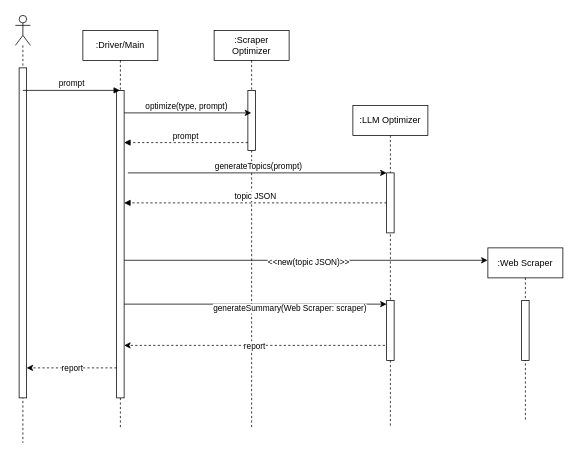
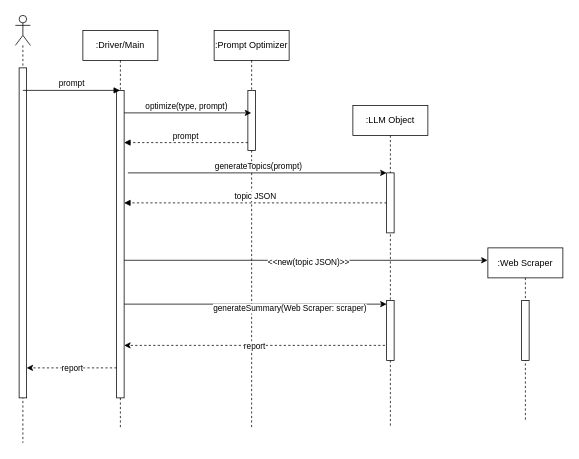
  <mxCell id="0" />
  <mxCell id="1" parent="0" />
- <mxCell id="2" value=":LLM Optimizer" style="shape=umlLifeline;perimeter=lifelinePerimeter;whiteSpace=wrap;html=1;container=1;dropTarget=0;collapsible=0;recursiveResize=0;outlineConnect=0;portConstraint=eastwest;newEdgeStyle={&quot;curved&quot;:0,&quot;rounded&quot;:0};" vertex="1" parent="1"><mxGeometry x="470" y="140" width="100" height="430" as="geometry" /></mxCell>
+ <mxCell id="2" value=":LLM Object" style="shape=umlLifeline;perimeter=lifelinePerimeter;whiteSpace=wrap;html=1;container=1;dropTarget=0;collapsible=0;recursiveResize=0;outlineConnect=0;portConstraint=eastwest;newEdgeStyle={&quot;curved&quot;:0,&quot;rounded&quot;:0};" vertex="1" parent="1"><mxGeometry x="470" y="140" width="100" height="430" as="geometry" /></mxCell>
  <mxCell id="3" value="" style="html=1;points=[[0,0,0,0,5],[0,1,0,0,-5],[1,0,0,0,5],[1,1,0,0,-5]];perimeter=orthogonalPerimeter;outlineConnect=0;targetShapes=umlLifeline;portConstraint=eastwest;newEdgeStyle={&quot;curved&quot;:0,&quot;rounded&quot;:0};" vertex="1" parent="2"><mxGeometry x="45" y="90" width="10" height="80" as="geometry" /></mxCell>
  <mxCell id="4" value="" style="html=1;points=[[0,0,0,0,5],[0,1,0,0,-5],[1,0,0,0,5],[1,1,0,0,-5]];perimeter=orthogonalPerimeter;outlineConnect=0;targetShapes=umlLifeline;portConstraint=eastwest;newEdgeStyle={&quot;curved&quot;:0,&quot;rounded&quot;:0};" vertex="1" parent="2"><mxGeometry x="45" y="260" width="10" height="80" as="geometry" /></mxCell>
  <mxCell id="5" value=":Web Scraper" style="shape=umlLifeline;perimeter=lifelinePerimeter;whiteSpace=wrap;html=1;container=1;dropTarget=0;collapsible=0;recursiveResize=0;outlineConnect=0;portConstraint=eastwest;newEdgeStyle={&quot;curved&quot;:0,&quot;rounded&quot;:0};" vertex="1" parent="1"><mxGeometry x="650" y="330" width="100" height="230" as="geometry" /></mxCell>
  <mxCell id="6" value="" style="html=1;points=[[0,0,0,0,5],[0,1,0,0,-5],[1,0,0,0,5],[1,1,0,0,-5]];perimeter=orthogonalPerimeter;outlineConnect=0;targetShapes=umlLifeline;portConstraint=eastwest;newEdgeStyle={&quot;curved&quot;:0,&quot;rounded&quot;:0};" vertex="1" parent="5"><mxGeometry x="45" y="70" width="10" height="80" as="geometry" /></mxCell>
  <mxCell id="7" value="" style="shape=umlLifeline;perimeter=lifelinePerimeter;whiteSpace=wrap;html=1;container=1;dropTarget=0;collapsible=0;recursiveResize=0;outlineConnect=0;portConstraint=eastwest;newEdgeStyle={&quot;curved&quot;:0,&quot;rounded&quot;:0};participant=umlActor;" vertex="1" parent="1"><mxGeometry x="20" y="20" width="20" height="570" as="geometry" /></mxCell>
  <mxCell id="8" value="" style="html=1;points=[[0,0,0,0,5],[0,1,0,0,-5],[1,0,0,0,5],[1,1,0,0,-5]];perimeter=orthogonalPerimeter;outlineConnect=0;targetShapes=umlLifeline;portConstraint=eastwest;newEdgeStyle={&quot;curved&quot;:0,&quot;rounded&quot;:0};" vertex="1" parent="7"><mxGeometry x="5" y="70" width="10" height="440" as="geometry" /></mxCell>
- <mxCell id="9" value=":Scraper Optimizer" style="shape=umlLifeline;perimeter=lifelinePerimeter;whiteSpace=wrap;html=1;container=1;dropTarget=0;collapsible=0;recursiveResize=0;outlineConnect=0;portConstraint=eastwest;newEdgeStyle={&quot;curved&quot;:0,&quot;rounded&quot;:0};" vertex="1" parent="1"><mxGeometry x="285" y="40" width="100" height="530" as="geometry" /></mxCell>
+ <mxCell id="9" value=":Prompt Optimizer" style="shape=umlLifeline;perimeter=lifelinePerimeter;whiteSpace=wrap;html=1;container=1;dropTarget=0;collapsible=0;recursiveResize=0;outlineConnect=0;portConstraint=eastwest;newEdgeStyle={&quot;curved&quot;:0,&quot;rounded&quot;:0};" vertex="1" parent="1"><mxGeometry x="285" y="40" width="100" height="530" as="geometry" /></mxCell>
  <mxCell id="10" value="" style="html=1;points=[[0,0,0,0,5],[0,1,0,0,-5],[1,0,0,0,5],[1,1,0,0,-5]];perimeter=orthogonalPerimeter;outlineConnect=0;targetShapes=umlLifeline;portConstraint=eastwest;newEdgeStyle={&quot;curved&quot;:0,&quot;rounded&quot;:0};" vertex="1" parent="9"><mxGeometry x="45" y="80" width="10" height="80" as="geometry" /></mxCell>
  <mxCell id="11" value="" style="endArrow=classic;html=1;rounded=0;" edge="1" parent="1"><mxGeometry relative="1" as="geometry"><mxPoint x="160.024" y="150" as="sourcePoint" /><mxPoint x="334.5" y="150" as="targetPoint" /></mxGeometry></mxCell>
  <mxCell id="12" value="optimize(type, prompt)" style="edgeLabel;resizable=0;html=1;;align=center;verticalAlign=middle;" connectable="0" vertex="1" parent="11"><mxGeometry relative="1" as="geometry"><mxPoint y="-10" as="offset" /></mxGeometry></mxCell>
  <mxCell id="13" value="prompt" style="html=1;verticalAlign=bottom;endArrow=block;curved=0;rounded=0;dashed=1;" edge="1" parent="1" target="15"><mxGeometry width="80" relative="1" as="geometry"><mxPoint x="330" y="189.63" as="sourcePoint" /><mxPoint x="180" y="190" as="targetPoint" /></mxGeometry></mxCell>
  <mxCell id="14" value=":Driver/Main" style="shape=umlLifeline;perimeter=lifelinePerimeter;whiteSpace=wrap;html=1;container=1;dropTarget=0;collapsible=0;recursiveResize=0;outlineConnect=0;portConstraint=eastwest;newEdgeStyle={&quot;curved&quot;:0,&quot;rounded&quot;:0};" vertex="1" parent="1"><mxGeometry x="110" y="40" width="100" height="530" as="geometry" /></mxCell>
  <mxCell id="15" value="" style="html=1;points=[[0,0,0,0,5],[0,1,0,0,-5],[1,0,0,0,5],[1,1,0,0,-5]];perimeter=orthogonalPerimeter;outlineConnect=0;targetShapes=umlLifeline;portConstraint=eastwest;newEdgeStyle={&quot;curved&quot;:0,&quot;rounded&quot;:0};" vertex="1" parent="14"><mxGeometry x="45" y="80" width="10" height="410" as="geometry" /></mxCell>
  <mxCell id="16" value="prompt" style="html=1;verticalAlign=bottom;endArrow=block;curved=0;rounded=0;" edge="1" parent="1" target="14"><mxGeometry width="80" relative="1" as="geometry"><mxPoint x="30" y="120" as="sourcePoint" /><mxPoint x="110" y="120" as="targetPoint" /></mxGeometry></mxCell>
  <mxCell id="17" value="" style="endArrow=classic;html=1;rounded=0;" edge="1" parent="1" target="3"><mxGeometry relative="1" as="geometry"><mxPoint x="170" y="230" as="sourcePoint" /><mxPoint x="524.5" y="230" as="targetPoint" /></mxGeometry></mxCell>
  <mxCell id="18" value="generateTopics(prompt)" style="edgeLabel;resizable=0;html=1;;align=center;verticalAlign=middle;" connectable="0" vertex="1" parent="17"><mxGeometry relative="1" as="geometry"><mxPoint y="-10" as="offset" /></mxGeometry></mxCell>
  <mxCell id="19" value="topic JSON" style="html=1;verticalAlign=bottom;endArrow=block;curved=0;rounded=0;dashed=1;" edge="1" parent="1" target="15"><mxGeometry width="80" relative="1" as="geometry"><mxPoint x="515" y="270" as="sourcePoint" /><mxPoint x="350" y="270.37" as="targetPoint" /></mxGeometry></mxCell>
  <mxCell id="20" value="" style="endArrow=classic;html=1;rounded=0;entryX=-0.004;entryY=0.072;entryDx=0;entryDy=0;entryPerimeter=0;" edge="1" parent="1" source="15" target="5"><mxGeometry width="50" height="50" relative="1" as="geometry"><mxPoint x="164.894" y="330" as="sourcePoint" /><mxPoint x="420" y="350" as="targetPoint" /></mxGeometry></mxCell>
  <mxCell id="21" value="&amp;lt;&amp;lt;new(topic JSON)&amp;gt;&amp;gt;" style="edgeLabel;html=1;align=center;verticalAlign=middle;resizable=0;points=[];" vertex="1" connectable="0" parent="20"><mxGeometry x="0.011" y="-2" relative="1" as="geometry"><mxPoint as="offset" /></mxGeometry></mxCell>
  <mxCell id="22" value="" style="endArrow=classic;html=1;rounded=0;entryX=0;entryY=0;entryDx=0;entryDy=5;entryPerimeter=0;" edge="1" parent="1" source="15" target="4"><mxGeometry relative="1" as="geometry"><mxPoint x="170" y="390" as="sourcePoint" /><mxPoint x="270" y="390" as="targetPoint" /></mxGeometry></mxCell>
  <mxCell id="23" value="generateSummary(Web Scraper: scraper)" style="edgeLabel;resizable=0;html=1;;align=center;verticalAlign=middle;" connectable="0" vertex="1" parent="22"><mxGeometry relative="1" as="geometry"><mxPoint x="45" y="5" as="offset" /></mxGeometry></mxCell>
  <mxCell id="24" value="" style="endArrow=classic;html=1;rounded=0;dashed=1;" edge="1" parent="1" target="15"><mxGeometry relative="1" as="geometry"><mxPoint x="512.78" y="460" as="sourcePoint" /><mxPoint x="157.227" y="460" as="targetPoint" /></mxGeometry></mxCell>
  <mxCell id="25" value="report" style="edgeLabel;resizable=0;html=1;;align=center;verticalAlign=middle;" connectable="0" vertex="1" parent="24"><mxGeometry relative="1" as="geometry" /></mxCell>
  <mxCell id="26" value="" style="endArrow=classic;html=1;rounded=0;dashed=1;" edge="1" parent="1"><mxGeometry relative="1" as="geometry"><mxPoint x="155" y="490" as="sourcePoint" /><mxPoint x="35" y="490" as="targetPoint" /></mxGeometry></mxCell>
  <mxCell id="27" value="report" style="edgeLabel;resizable=0;html=1;;align=center;verticalAlign=middle;" connectable="0" vertex="1" parent="26"><mxGeometry relative="1" as="geometry" /></mxCell>
